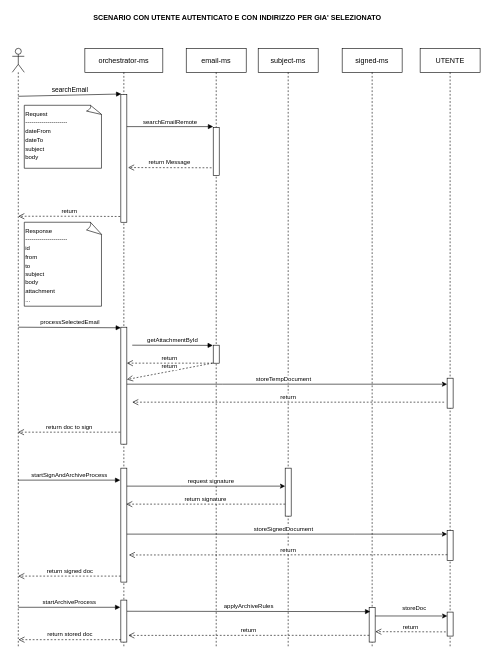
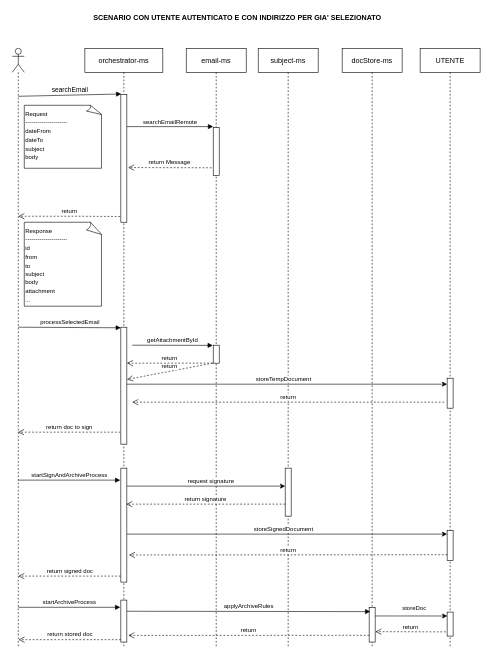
  <mxCell id="0" />
  <mxCell id="1" parent="0" />
  <mxCell id="2" value="orchestrator-ms" style="shape=umlLifeline;perimeter=lifelinePerimeter;container=1;collapsible=0;recursiveResize=0;rounded=0;shadow=0;strokeWidth=1;" parent="1" vertex="1"><mxGeometry x="141" y="80" width="130" height="1000" as="geometry" /></mxCell>
  <mxCell id="3" value="" style="html=1;points=[];perimeter=orthogonalPerimeter;" vertex="1" parent="2"><mxGeometry x="60" y="77" width="10" height="213" as="geometry" /></mxCell>
  <mxCell id="4" value="" style="html=1;points=[];perimeter=orthogonalPerimeter;fontSize=10;" vertex="1" parent="2"><mxGeometry x="60" y="465" width="10" height="195" as="geometry" /></mxCell>
  <mxCell id="5" value="" style="html=1;points=[];perimeter=orthogonalPerimeter;fontSize=10;" vertex="1" parent="2"><mxGeometry x="60" y="700" width="10" height="190" as="geometry" /></mxCell>
  <mxCell id="6" value="" style="html=1;points=[];perimeter=orthogonalPerimeter;fontSize=10;" vertex="1" parent="2"><mxGeometry x="60" y="920" width="10" height="70" as="geometry" /></mxCell>
  <mxCell id="7" value="return stored doc" style="html=1;verticalAlign=bottom;endArrow=open;dashed=1;endSize=8;rounded=0;fontSize=10;" edge="1" parent="2"><mxGeometry relative="1" as="geometry"><mxPoint x="60.0" y="986.0" as="sourcePoint" /><mxPoint x="-110.676" y="986.0" as="targetPoint" /></mxGeometry></mxCell>
  <mxCell id="8" value="email-ms" style="shape=umlLifeline;perimeter=lifelinePerimeter;container=1;collapsible=0;recursiveResize=0;rounded=0;shadow=0;strokeWidth=1;" parent="1" vertex="1"><mxGeometry x="310" y="80" width="100" height="1000" as="geometry" /></mxCell>
  <mxCell id="9" value="" style="html=1;points=[];perimeter=orthogonalPerimeter;fontSize=10;" vertex="1" parent="8"><mxGeometry x="45" y="132" width="10" height="80" as="geometry" /></mxCell>
  <mxCell id="10" value="" style="html=1;points=[];perimeter=orthogonalPerimeter;fontSize=10;" vertex="1" parent="8"><mxGeometry x="45" y="495" width="10" height="30" as="geometry" /></mxCell>
  <mxCell id="11" value="" style="shape=umlLifeline;participant=umlActor;perimeter=lifelinePerimeter;whiteSpace=wrap;html=1;container=1;collapsible=0;recursiveResize=0;verticalAlign=top;spacingTop=36;outlineConnect=0;" vertex="1" parent="1"><mxGeometry x="20" y="80" width="20" height="1000" as="geometry" /></mxCell>
  <mxCell id="12" value="searchEmail" style="html=1;verticalAlign=bottom;endArrow=block;rounded=0;entryX=0.071;entryY=-0.004;entryDx=0;entryDy=0;entryPerimeter=0;" edge="1" parent="11" target="3"><mxGeometry width="80" relative="1" as="geometry"><mxPoint x="10" y="80" as="sourcePoint" /><mxPoint x="160" y="80" as="targetPoint" /></mxGeometry></mxCell>
  <mxCell id="13" value="processSelectedEmail" style="html=1;verticalAlign=bottom;endArrow=block;rounded=0;fontSize=10;entryX=0.008;entryY=0.005;entryDx=0;entryDy=0;entryPerimeter=0;" edge="1" parent="11" target="4"><mxGeometry width="80" relative="1" as="geometry"><mxPoint x="10" y="465" as="sourcePoint" /><mxPoint x="160" y="465" as="targetPoint" /></mxGeometry></mxCell>
  <mxCell id="14" value="startSignAndArchiveProcess" style="html=1;verticalAlign=bottom;endArrow=block;rounded=0;fontSize=10;" edge="1" parent="11"><mxGeometry width="80" relative="1" as="geometry"><mxPoint x="10" y="720" as="sourcePoint" /><mxPoint x="180" y="720" as="targetPoint" /></mxGeometry></mxCell>
  <mxCell id="15" value="subject-ms" style="shape=umlLifeline;perimeter=lifelinePerimeter;container=1;collapsible=0;recursiveResize=0;rounded=0;shadow=0;strokeWidth=1;" vertex="1" parent="1"><mxGeometry x="430" y="80" width="100" height="1000" as="geometry" /></mxCell>
  <mxCell id="16" value="" style="html=1;points=[];perimeter=orthogonalPerimeter;fontSize=10;" vertex="1" parent="15"><mxGeometry x="45" y="700" width="10" height="80" as="geometry" /></mxCell>
  <mxCell id="17" value="return signature" style="html=1;verticalAlign=bottom;endArrow=open;dashed=1;endSize=8;rounded=0;fontSize=10;" edge="1" parent="15"><mxGeometry relative="1" as="geometry"><mxPoint x="45" y="760" as="sourcePoint" /><mxPoint x="-220" y="760" as="targetPoint" /></mxGeometry></mxCell>
  <mxCell id="18" value="UTENTE" style="shape=umlLifeline;perimeter=lifelinePerimeter;container=1;collapsible=0;recursiveResize=0;rounded=0;shadow=0;strokeWidth=1;" vertex="1" parent="1"><mxGeometry x="700" y="80" width="100" height="1000" as="geometry" /></mxCell>
  <mxCell id="19" value="" style="html=1;points=[];perimeter=orthogonalPerimeter;fontSize=10;" vertex="1" parent="18"><mxGeometry x="45" y="550" width="10" height="50" as="geometry" /></mxCell>
  <mxCell id="20" value="" style="html=1;points=[];perimeter=orthogonalPerimeter;fontSize=10;" vertex="1" parent="18"><mxGeometry x="45" y="804" width="10" height="50" as="geometry" /></mxCell>
  <mxCell id="21" value="" style="html=1;points=[];perimeter=orthogonalPerimeter;fontSize=10;" vertex="1" parent="18"><mxGeometry x="45" y="940" width="10" height="40" as="geometry" /></mxCell>
  <mxCell id="22" value="SCENARIO CON UTENTE AUTENTICATO E CON INDIRIZZO PER GIA' SELEZIONATO" style="text;html=1;align=center;verticalAlign=middle;resizable=0;points=[];autosize=1;strokeColor=none;fillColor=none;fontStyle=1" vertex="1" parent="1"><mxGeometry x="145" y="20" width="500" height="20" as="geometry" /></mxCell>
  <mxCell id="23" value="&lt;font style=&quot;font-size: 10px&quot;&gt;Request&lt;br&gt;---------------------&lt;br&gt;dateFrom&lt;br&gt;dateTo&lt;br&gt;subject&lt;br&gt;body&lt;br&gt;&lt;/font&gt;" style="whiteSpace=wrap;html=1;shape=mxgraph.basic.document;verticalAlign=top;align=left;" vertex="1" parent="1"><mxGeometry x="40" y="175" width="130" height="105" as="geometry" /></mxCell>
  <mxCell id="24" value="searchEmailRemote" style="html=1;verticalAlign=bottom;endArrow=block;rounded=0;fontSize=10;entryX=-0.014;entryY=-0.018;entryDx=0;entryDy=0;entryPerimeter=0;" edge="1" parent="1" source="3" target="9"><mxGeometry width="80" relative="1" as="geometry"><mxPoint x="200" y="200" as="sourcePoint" /><mxPoint x="280" y="200" as="targetPoint" /></mxGeometry></mxCell>
  <mxCell id="25" value="return" style="html=1;verticalAlign=bottom;endArrow=open;dashed=1;endSize=8;rounded=0;fontSize=10;exitX=-0.121;exitY=0.955;exitDx=0;exitDy=0;exitPerimeter=0;" edge="1" parent="1" source="3"><mxGeometry relative="1" as="geometry"><mxPoint x="190" y="360" as="sourcePoint" /><mxPoint x="30.024" y="360" as="targetPoint" /><Array as="points"><mxPoint x="130" y="360" /></Array></mxGeometry></mxCell>
  <mxCell id="26" value="&lt;font style=&quot;font-size: 10px&quot;&gt;Response&lt;br&gt;---------------------&lt;br&gt;id&lt;br&gt;from&lt;br&gt;to&lt;br&gt;subject&lt;br&gt;body&lt;br&gt;attachment&lt;br&gt;...&lt;br&gt;&lt;/font&gt;" style="whiteSpace=wrap;html=1;shape=mxgraph.basic.document;verticalAlign=top;align=left;" vertex="1" parent="1"><mxGeometry x="40" y="370" width="130" height="140" as="geometry" /></mxCell>
  <mxCell id="27" value="getAttachmentById" style="html=1;verticalAlign=bottom;endArrow=block;rounded=0;fontSize=10;entryX=-0.064;entryY=0.011;entryDx=0;entryDy=0;entryPerimeter=0;" edge="1" parent="1" target="10"><mxGeometry width="80" relative="1" as="geometry"><mxPoint x="220" y="575" as="sourcePoint" /><mxPoint x="310" y="575" as="targetPoint" /></mxGeometry></mxCell>
  <mxCell id="28" value="return" style="html=1;verticalAlign=bottom;endArrow=open;dashed=1;endSize=8;rounded=0;fontSize=10;exitX=-0.1;exitY=0.998;exitDx=0;exitDy=0;exitPerimeter=0;entryX=1.011;entryY=0.447;entryDx=0;entryDy=0;entryPerimeter=0;" edge="1" parent="1" source="10" target="4"><mxGeometry relative="1" as="geometry"><mxPoint x="320" y="600" as="sourcePoint" /><mxPoint x="200" y="605" as="targetPoint" /></mxGeometry></mxCell>
  <mxCell id="29" value="" style="edgeStyle=orthogonalEdgeStyle;rounded=0;orthogonalLoop=1;jettySize=auto;html=1;fontSize=10;" edge="1" parent="1" source="4" target="19"><mxGeometry relative="1" as="geometry"><Array as="points"><mxPoint x="370" y="640" /><mxPoint x="370" y="640" /></Array></mxGeometry></mxCell>
  <mxCell id="30" value="storeTempDocument" style="edgeLabel;html=1;align=center;verticalAlign=middle;resizable=0;points=[];fontSize=10;" vertex="1" connectable="0" parent="29"><mxGeometry x="-0.138" relative="1" as="geometry"><mxPoint x="30" y="-10" as="offset" /></mxGeometry></mxCell>
- <mxCell id="31" value="signed-ms" style="shape=umlLifeline;perimeter=lifelinePerimeter;container=1;collapsible=0;recursiveResize=0;rounded=0;shadow=0;strokeWidth=1;" vertex="1" parent="1"><mxGeometry x="570" y="80" width="100" height="1000" as="geometry" /></mxCell>
+ <mxCell id="31" value="docStore-ms" style="shape=umlLifeline;perimeter=lifelinePerimeter;container=1;collapsible=0;recursiveResize=0;rounded=0;shadow=0;strokeWidth=1;" vertex="1" parent="1"><mxGeometry x="570" y="80" width="100" height="1000" as="geometry" /></mxCell>
  <mxCell id="32" value="" style="html=1;points=[];perimeter=orthogonalPerimeter;fontSize=10;" vertex="1" parent="31"><mxGeometry x="45" y="932.5" width="10" height="57.5" as="geometry" /></mxCell>
  <mxCell id="33" value="return" style="html=1;verticalAlign=bottom;endArrow=open;dashed=1;endSize=8;rounded=0;fontSize=10;exitX=-0.1;exitY=0.998;exitDx=0;exitDy=0;exitPerimeter=0;" edge="1" parent="1" source="10" target="4"><mxGeometry relative="1" as="geometry"><mxPoint x="320" y="600" as="sourcePoint" /><mxPoint x="200" y="605" as="targetPoint" /></mxGeometry></mxCell>
  <mxCell id="34" value="return" style="html=1;verticalAlign=bottom;endArrow=open;dashed=1;endSize=8;rounded=0;fontSize=10;" edge="1" parent="1"><mxGeometry relative="1" as="geometry"><mxPoint x="740" y="670" as="sourcePoint" /><mxPoint x="220" y="670" as="targetPoint" /></mxGeometry></mxCell>
  <mxCell id="35" value="return doc to sign" style="html=1;verticalAlign=bottom;endArrow=open;dashed=1;endSize=8;rounded=0;fontSize=10;" edge="1" parent="1" target="11"><mxGeometry relative="1" as="geometry"><mxPoint x="200" y="720" as="sourcePoint" /><mxPoint x="120" y="720" as="targetPoint" /></mxGeometry></mxCell>
  <mxCell id="36" value="return Message" style="html=1;verticalAlign=bottom;endArrow=open;dashed=1;endSize=8;rounded=0;fontSize=10;entryX=1.212;entryY=0.572;entryDx=0;entryDy=0;entryPerimeter=0;exitX=-0.281;exitY=0.84;exitDx=0;exitDy=0;exitPerimeter=0;" edge="1" parent="1" source="9" target="3"><mxGeometry relative="1" as="geometry"><mxPoint x="275" y="297" as="sourcePoint" /><mxPoint x="230" y="300" as="targetPoint" /></mxGeometry></mxCell>
  <mxCell id="37" value="" style="edgeStyle=orthogonalEdgeStyle;rounded=0;orthogonalLoop=1;jettySize=auto;html=1;fontSize=10;" edge="1" parent="1" source="5" target="16"><mxGeometry relative="1" as="geometry"><Array as="points"><mxPoint x="300" y="810" /><mxPoint x="300" y="810" /></Array></mxGeometry></mxCell>
  <mxCell id="38" value="request signature" style="edgeLabel;html=1;align=center;verticalAlign=middle;resizable=0;points=[];fontSize=10;" vertex="1" connectable="0" parent="37"><mxGeometry x="-0.338" relative="1" as="geometry"><mxPoint x="52" y="-10" as="offset" /></mxGeometry></mxCell>
  <mxCell id="39" style="edgeStyle=orthogonalEdgeStyle;rounded=0;orthogonalLoop=1;jettySize=auto;html=1;fontSize=10;" edge="1" parent="1" source="5" target="20"><mxGeometry relative="1" as="geometry"><Array as="points"><mxPoint x="590" y="890" /><mxPoint x="590" y="890" /></Array></mxGeometry></mxCell>
  <mxCell id="40" value="storeSignedDocument" style="edgeLabel;html=1;align=center;verticalAlign=middle;resizable=0;points=[];fontSize=10;" vertex="1" connectable="0" parent="39"><mxGeometry x="0.328" y="2" relative="1" as="geometry"><mxPoint x="-95" y="-8" as="offset" /></mxGeometry></mxCell>
  <mxCell id="41" value="return" style="html=1;verticalAlign=bottom;endArrow=open;dashed=1;endSize=8;rounded=0;fontSize=10;exitX=0.024;exitY=0.807;exitDx=0;exitDy=0;exitPerimeter=0;entryX=1.341;entryY=0.762;entryDx=0;entryDy=0;entryPerimeter=0;" edge="1" parent="1" source="20" target="5"><mxGeometry relative="1" as="geometry"><mxPoint x="590" y="710" as="sourcePoint" /><mxPoint x="510" y="710" as="targetPoint" /></mxGeometry></mxCell>
  <mxCell id="42" value="return signed doc" style="html=1;verticalAlign=bottom;endArrow=open;dashed=1;endSize=8;rounded=0;fontSize=10;" edge="1" parent="1"><mxGeometry relative="1" as="geometry"><mxPoint x="200.68" y="960" as="sourcePoint" /><mxPoint x="30.004" y="960" as="targetPoint" /></mxGeometry></mxCell>
  <mxCell id="43" value="startArchiveProcess" style="html=1;verticalAlign=bottom;endArrow=block;rounded=0;fontSize=10;" edge="1" parent="1"><mxGeometry width="80" relative="1" as="geometry"><mxPoint x="30" y="1012" as="sourcePoint" /><mxPoint x="200" y="1012" as="targetPoint" /></mxGeometry></mxCell>
  <mxCell id="44" value="applyArchiveRules" style="html=1;verticalAlign=bottom;endArrow=block;rounded=0;fontSize=10;exitX=1.024;exitY=0.266;exitDx=0;exitDy=0;exitPerimeter=0;entryX=0.18;entryY=0.117;entryDx=0;entryDy=0;entryPerimeter=0;" edge="1" parent="1" source="6" target="32"><mxGeometry width="80" relative="1" as="geometry"><mxPoint x="350" y="1080" as="sourcePoint" /><mxPoint x="610" y="1023" as="targetPoint" /></mxGeometry></mxCell>
  <mxCell id="45" style="edgeStyle=orthogonalEdgeStyle;rounded=0;orthogonalLoop=1;jettySize=auto;html=1;entryX=0.033;entryY=0.363;entryDx=0;entryDy=0;entryPerimeter=0;fontSize=10;" edge="1" parent="1"><mxGeometry relative="1" as="geometry"><mxPoint x="625" y="1027" as="sourcePoint" /><mxPoint x="745.33" y="1026.52" as="targetPoint" /><Array as="points"><mxPoint x="745" y="1027" /></Array></mxGeometry></mxCell>
  <mxCell id="46" value="storeDoc" style="edgeLabel;html=1;align=center;verticalAlign=middle;resizable=0;points=[];fontSize=10;" vertex="1" connectable="0" parent="45"><mxGeometry x="0.215" y="-1" relative="1" as="geometry"><mxPoint x="-8" y="-15" as="offset" /></mxGeometry></mxCell>
  <mxCell id="47" value="return" style="html=1;verticalAlign=bottom;endArrow=open;dashed=1;endSize=8;rounded=0;fontSize=10;exitX=-0.233;exitY=0.825;exitDx=0;exitDy=0;exitPerimeter=0;entryX=1.033;entryY=0.698;entryDx=0;entryDy=0;entryPerimeter=0;" edge="1" parent="1" source="21" target="32"><mxGeometry relative="1" as="geometry"><mxPoint x="710" y="1050" as="sourcePoint" /><mxPoint x="630" y="1050" as="targetPoint" /></mxGeometry></mxCell>
  <mxCell id="48" value="return" style="html=1;verticalAlign=bottom;endArrow=open;dashed=1;endSize=8;rounded=0;fontSize=10;exitX=0.005;exitY=0.804;exitDx=0;exitDy=0;exitPerimeter=0;entryX=1.245;entryY=0.841;entryDx=0;entryDy=0;entryPerimeter=0;" edge="1" parent="1" source="32" target="6"><mxGeometry relative="1" as="geometry"><mxPoint x="610" y="1060" as="sourcePoint" /><mxPoint x="490" y="1060" as="targetPoint" /></mxGeometry></mxCell>
